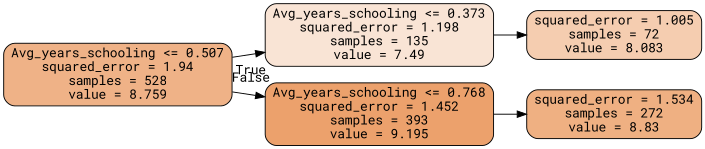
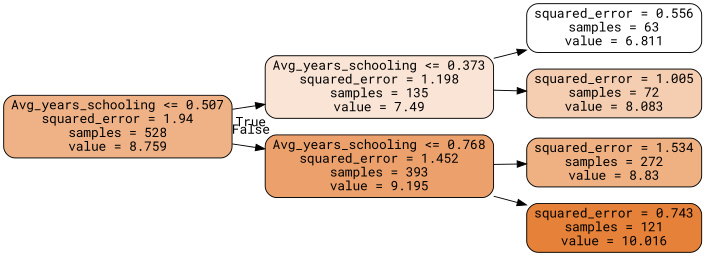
  digraph {
    fontname="Roboto Mono"
    rankdir=LR
    node [color=black fontname="Roboto Mono" shape=box style="filled, rounded"]
    edge [fontname="Roboto Mono"]
    n1 [fillcolor="#efb287" label="Avg_years_schooling <= 0.507\nsquared_error = 1.94\nsamples = 528\nvalue = 8.759"]
    n2 [fillcolor="#f9e4d5" label="Avg_years_schooling <= 0.373\nsquared_error = 1.198\nsamples = 135\nvalue = 7.49"]
    n3 [fillcolor="#eca16c" label="Avg_years_schooling <= 0.768\nsquared_error = 1.452\nsamples = 393\nvalue = 9.195"]
+   n4 [fillcolor="#ffffff" label="squared_error = 0.556\nsamples = 63\nvalue = 6.811"]
    n5 [fillcolor="#f5cdb0" label="squared_error = 1.005\nsamples = 72\nvalue = 8.083"]
    n6 [fillcolor="#efb082" label="squared_error = 1.534\nsamples = 272\nvalue = 8.83"]
+   n7 [fillcolor="#e58139" label="squared_error = 0.743\nsamples = 121\nvalue = 10.016"]
    n1 -> n2 [headlabel=True labelangle=45 labeldistance=2.5]
    n1 -> n3 [headlabel=False labelangle=-45 labeldistance=2.5]
+   n2 -> n4
    n2 -> n5
    n3 -> n6
+   n3 -> n7
  }
